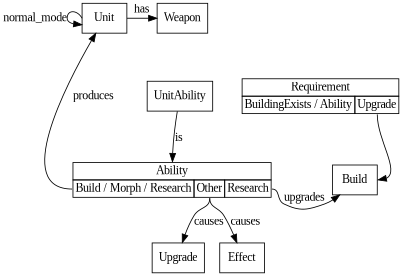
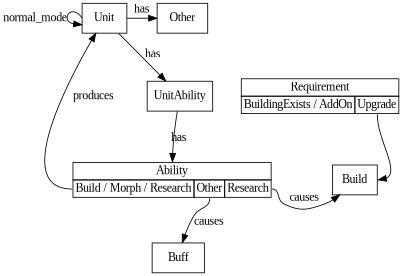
  digraph {
    fontname="Liberation Serif"
    node [fontname="Liberation Serif" shape=box]
    edge [fontname="Liberation Serif"]
-   Weapon
+   Weapon [label=Other]
    Unit
    UnitAbility
-   n4 [label=<<table border="0" cellborder="1" cellspacing="0">         <tr><td port="self" colspan="3">Requirement</td></tr>         <tr>             <td port="Building">BuildingExists / Ability</td>             <td port="Upgrade">Upgrade</td>         </tr>      </table>> shape=plaintext]
+   n4 [label=<<table border="0" cellborder="1" cellspacing="0">         <tr><td port="self" colspan="3">Requirement</td></tr>         <tr>             <td port="Building">BuildingExists / AddOn</td>             <td port="Upgrade">Upgrade</td>         </tr>      </table>> shape=plaintext]
    n5 [label=<<table border="0" cellborder="1" cellspacing="0">         <tr><td port="self" colspan="3">Ability</td></tr>         <tr>             <td port="Create">Build / Morph / Research</td>             <td port="Other">Other</td>             <td port="Research">Research</td>         </tr>      </table>> shape=plaintext]
    n6 [label=Build]
-   Buff [label=Upgrade]
-   Effect
+   Buff
    subgraph sub_1 {
      rank=same
      Weapon
      Unit
    }
    subgraph sub_2 {
      rank=same
      UnitAbility
      n4
    }
    subgraph sub_3 {
      rank=same
      n5
      n6
    }
    Unit -> Weapon [label=has]
    Unit -> Unit [label=normal_mode tailport=w]
-   UnitAbility -> n5 [headport=self label=is]
+   Unit -> UnitAbility [label=has]
+   UnitAbility -> n5 [headport=self label=has]
    n4 -> n6 [headport=e tailport=Upgrade]
    n5 -> Unit [label=produces tailport=Create]
-   n5 -> n6 [label=upgrades tailport=Research]
+   n5 -> n6 [label=causes tailport=Research]
    n5 -> Buff [label=causes tailport=Other]
-   n5 -> Effect [label=causes tailport=Other]
  }
